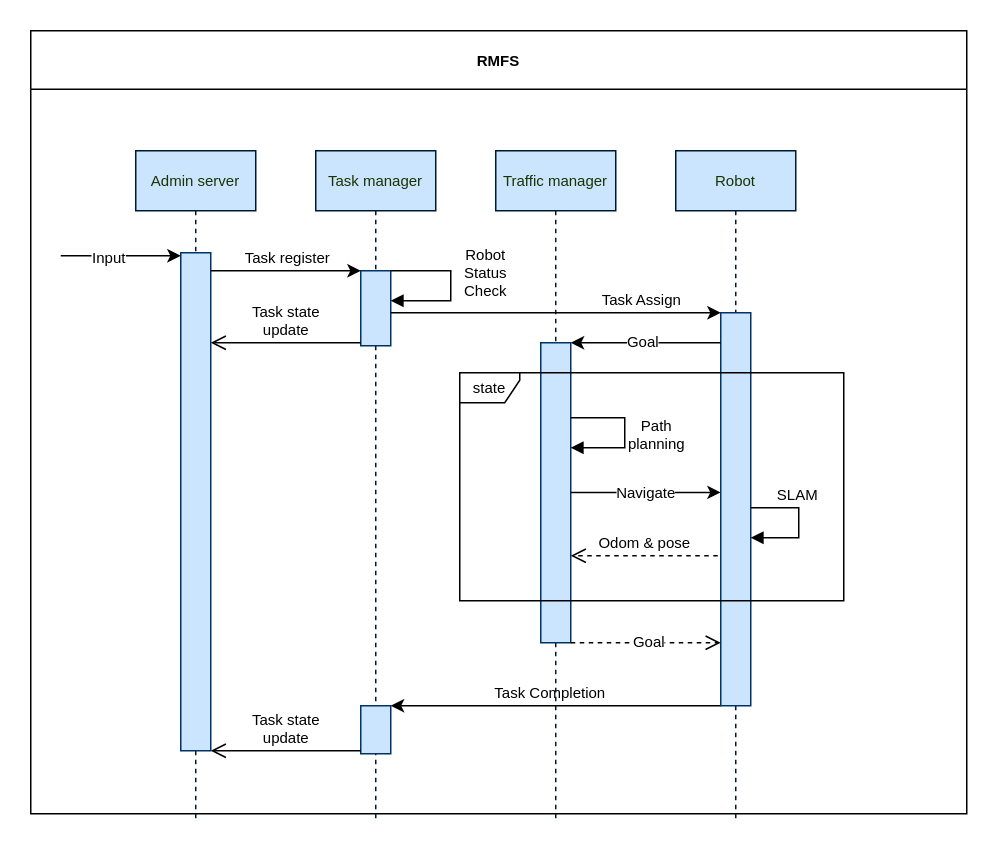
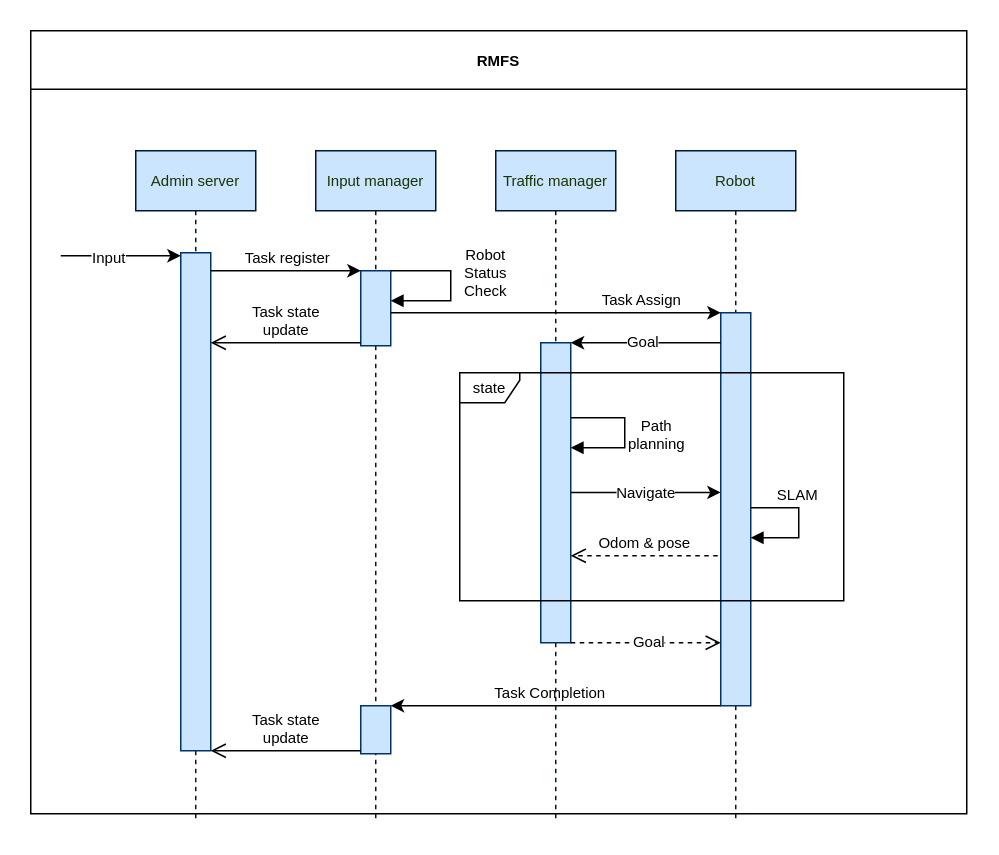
  <mxCell id="0" />
  <mxCell id="1" parent="0" />
  <mxCell id="2" value="RMFS" style="swimlane;whiteSpace=wrap;html=1;startSize=39;fontSize=10;" vertex="1" parent="1"><mxGeometry x="20" width="624" height="522" as="geometry" y="20" /></mxCell>
  <mxCell id="3" value="&lt;font color=&quot;#1a3300&quot; style=&quot;font-size: 10px;&quot;&gt;Admin server&lt;/font&gt;" style="shape=umlLifeline;perimeter=lifelinePerimeter;whiteSpace=wrap;html=1;container=0;dropTarget=0;collapsible=0;recursiveResize=0;outlineConnect=0;portConstraint=eastwest;newEdgeStyle={&quot;curved&quot;:0,&quot;rounded&quot;:0};fillColor=#CCE5FF;strokeColor=#001933;fontSize=10;" vertex="1" parent="2"><mxGeometry x="70" y="80" width="80" height="448" as="geometry" /></mxCell>
  <mxCell id="4" value="" style="html=1;points=[[0,0,0,0,5],[0,1,0,0,-5],[1,0,0,0,5],[1,1,0,0,-5]];perimeter=orthogonalPerimeter;outlineConnect=0;targetShapes=umlLifeline;portConstraint=eastwest;newEdgeStyle={&quot;curved&quot;:0,&quot;rounded&quot;:0};fillColor=#CCE5FF;strokeColor=#003366;fontSize=10;" vertex="1" parent="3"><mxGeometry x="30" y="68" width="20" height="332" as="geometry" /></mxCell>
- <mxCell id="5" value="&lt;font color=&quot;#1a3300&quot; style=&quot;font-size: 10px;&quot;&gt;Task manager&lt;/font&gt;" style="shape=umlLifeline;perimeter=lifelinePerimeter;whiteSpace=wrap;html=1;container=0;dropTarget=0;collapsible=0;recursiveResize=0;outlineConnect=0;portConstraint=eastwest;newEdgeStyle={&quot;curved&quot;:0,&quot;rounded&quot;:0};fillColor=#CCE5FF;strokeColor=#001933;fontSize=10;" vertex="1" parent="2"><mxGeometry x="190" y="80" width="80" height="448" as="geometry" /></mxCell>
+ <mxCell id="5" value="&lt;font color=&quot;#1a3300&quot; style=&quot;font-size: 10px;&quot;&gt;Input manager&lt;/font&gt;" style="shape=umlLifeline;perimeter=lifelinePerimeter;whiteSpace=wrap;html=1;container=0;dropTarget=0;collapsible=0;recursiveResize=0;outlineConnect=0;portConstraint=eastwest;newEdgeStyle={&quot;curved&quot;:0,&quot;rounded&quot;:0};fillColor=#CCE5FF;strokeColor=#001933;fontSize=10;" vertex="1" parent="2"><mxGeometry x="190" y="80" width="80" height="448" as="geometry" /></mxCell>
  <mxCell id="6" value="" style="html=1;points=[[0,0,0,0,5],[0,1,0,0,-5],[1,0,0,0,5],[1,1,0,0,-5]];perimeter=orthogonalPerimeter;outlineConnect=0;targetShapes=umlLifeline;portConstraint=eastwest;newEdgeStyle={&quot;curved&quot;:0,&quot;rounded&quot;:0};fillColor=#CCE5FF;strokeColor=#003366;fontSize=10;" vertex="1" parent="5"><mxGeometry x="30" y="80" width="20" height="50" as="geometry" /></mxCell>
  <mxCell id="7" value="" style="html=1;points=[[0,0,0,0,5],[0,1,0,0,-5],[1,0,0,0,5],[1,1,0,0,-5]];perimeter=orthogonalPerimeter;outlineConnect=0;targetShapes=umlLifeline;portConstraint=eastwest;newEdgeStyle={&quot;curved&quot;:0,&quot;rounded&quot;:0};fillColor=#CCE5FF;strokeColor=#003366;fontSize=10;" vertex="1" parent="5"><mxGeometry x="30" y="370" width="20" height="32" as="geometry" /></mxCell>
  <mxCell id="8" value="" style="endArrow=classic;html=1;rounded=0;fontSize=10;" edge="1" parent="5"><mxGeometry width="50" height="50" relative="1" as="geometry"><mxPoint x="270" y="370" as="sourcePoint" /><mxPoint x="50" y="370" as="targetPoint" /></mxGeometry></mxCell>
  <mxCell id="9" value="Task Completion" style="edgeLabel;html=1;align=center;verticalAlign=middle;resizable=0;points=[];fontSize=10;" connectable="0" vertex="1" parent="8"><mxGeometry x="0.03" relative="1" as="geometry"><mxPoint x="-2" y="-10" as="offset" /></mxGeometry></mxCell>
  <mxCell id="10" value="Task state&lt;div style=&quot;font-size: 10px;&quot;&gt;update&lt;/div&gt;" style="html=1;verticalAlign=bottom;endArrow=open;endSize=8;curved=0;rounded=0;labelBackgroundColor=none;fontSize=10;" edge="1" parent="5"><mxGeometry relative="1" as="geometry"><mxPoint x="30" y="400" as="sourcePoint" /><mxPoint x="-70" y="400" as="targetPoint" /><mxPoint as="offset" /></mxGeometry></mxCell>
  <mxCell id="11" value="&lt;font color=&quot;#1a3300&quot; style=&quot;font-size: 10px;&quot;&gt;Traffic manager&lt;/font&gt;" style="shape=umlLifeline;perimeter=lifelinePerimeter;whiteSpace=wrap;html=1;container=0;dropTarget=0;collapsible=0;recursiveResize=0;outlineConnect=0;portConstraint=eastwest;newEdgeStyle={&quot;curved&quot;:0,&quot;rounded&quot;:0};fillColor=#CCE5FF;strokeColor=#001933;fontSize=10;" vertex="1" parent="2"><mxGeometry x="310" y="80" width="80" height="448" as="geometry" /></mxCell>
  <mxCell id="12" value="" style="html=1;points=[[0,0,0,0,5],[0,1,0,0,-5],[1,0,0,0,5],[1,1,0,0,-5]];perimeter=orthogonalPerimeter;outlineConnect=0;targetShapes=umlLifeline;portConstraint=eastwest;newEdgeStyle={&quot;curved&quot;:0,&quot;rounded&quot;:0};fillColor=#CCE5FF;strokeColor=#003366;fontSize=10;" vertex="1" parent="11"><mxGeometry x="30" y="128" width="20" height="200" as="geometry" /></mxCell>
  <mxCell id="13" value="" style="endArrow=classic;html=1;rounded=0;fontSize=10;" edge="1" parent="2" target="4"><mxGeometry width="50" height="50" relative="1" as="geometry"><mxPoint x="20" y="150" as="sourcePoint" /><mxPoint x="116" y="150" as="targetPoint" /><Array as="points"><mxPoint x="20" y="150" /></Array></mxGeometry></mxCell>
  <mxCell id="14" value="Input" style="edgeLabel;html=1;align=center;verticalAlign=middle;resizable=0;points=[];fontSize=10;" connectable="0" vertex="1" parent="13"><mxGeometry x="0.548" y="2" relative="1" as="geometry"><mxPoint x="-31" y="2" as="offset" /></mxGeometry></mxCell>
  <mxCell id="15" value="" style="endArrow=classic;html=1;rounded=0;exitX=0.96;exitY=0.075;exitDx=0;exitDy=0;exitPerimeter=0;fontSize=10;" edge="1" parent="2"><mxGeometry width="50" height="50" relative="1" as="geometry"><mxPoint x="120" y="160" as="sourcePoint" /><mxPoint x="220" y="160" as="targetPoint" /></mxGeometry></mxCell>
  <mxCell id="16" value="Task register" style="edgeLabel;html=1;align=center;verticalAlign=middle;resizable=0;points=[];fontSize=10;" connectable="0" vertex="1" parent="15"><mxGeometry x="0.03" relative="1" as="geometry"><mxPoint x="-2" y="-10" as="offset" /></mxGeometry></mxCell>
  <mxCell id="17" value="" style="html=1;align=left;spacingLeft=2;endArrow=block;rounded=0;edgeStyle=orthogonalEdgeStyle;curved=0;rounded=0;strokeColor=#000000;fillColor=#dae8fc;fontSize=10;" edge="1" parent="2"><mxGeometry relative="1" as="geometry"><mxPoint x="240" y="160" as="sourcePoint" /><Array as="points"><mxPoint x="280" y="160" /><mxPoint x="280" y="180" /></Array><mxPoint x="240" y="180.0" as="targetPoint" /></mxGeometry></mxCell>
  <mxCell id="18" value="Robot&lt;div style=&quot;font-size: 10px;&quot;&gt;Status&lt;div style=&quot;font-size: 10px;&quot;&gt;Check&lt;/div&gt;&lt;/div&gt;" style="edgeLabel;html=1;align=center;verticalAlign=middle;resizable=0;points=[];fontSize=10;" connectable="0" vertex="1" parent="17"><mxGeometry x="-0.487" relative="1" as="geometry"><mxPoint x="36" as="offset" /></mxGeometry></mxCell>
  <mxCell id="19" value="" style="endArrow=classic;html=1;rounded=0;fontSize=10;" edge="1" parent="2"><mxGeometry width="50" height="50" relative="1" as="geometry"><mxPoint x="240" y="188" as="sourcePoint" /><mxPoint x="460" y="188" as="targetPoint" /></mxGeometry></mxCell>
  <mxCell id="20" value="Task Assign" style="edgeLabel;html=1;align=center;verticalAlign=middle;resizable=0;points=[];fontSize=10;" connectable="0" vertex="1" parent="19"><mxGeometry x="0.389" y="-1" relative="1" as="geometry"><mxPoint x="13" y="-11" as="offset" /></mxGeometry></mxCell>
  <mxCell id="21" value="Task state&lt;div style=&quot;font-size: 10px;&quot;&gt;update&lt;/div&gt;" style="html=1;verticalAlign=bottom;endArrow=open;endSize=8;curved=0;rounded=0;labelBackgroundColor=none;fontSize=10;" edge="1" parent="2"><mxGeometry relative="1" as="geometry"><mxPoint x="220" y="208" as="sourcePoint" /><mxPoint x="120" y="208" as="targetPoint" /><mxPoint as="offset" /></mxGeometry></mxCell>
  <mxCell id="22" value="" style="endArrow=classic;html=1;rounded=0;fontSize=10;" edge="1" parent="2"><mxGeometry width="50" height="50" relative="1" as="geometry"><mxPoint x="360" y="307.76" as="sourcePoint" /><mxPoint x="460" y="307.76" as="targetPoint" /></mxGeometry></mxCell>
  <mxCell id="23" value="Navigate" style="edgeLabel;html=1;align=center;verticalAlign=middle;resizable=0;points=[];fontSize=10;" connectable="0" vertex="1" parent="22"><mxGeometry x="0.389" y="-1" relative="1" as="geometry"><mxPoint x="-20" y="-1" as="offset" /></mxGeometry></mxCell>
  <mxCell id="24" value="Odom &amp;amp; pose" style="html=1;verticalAlign=bottom;endArrow=open;dashed=1;endSize=8;curved=0;rounded=0;fontSize=10;" edge="1" parent="2"><mxGeometry relative="1" as="geometry"><mxPoint x="458" y="350" as="sourcePoint" /><mxPoint x="360" y="350" as="targetPoint" /><mxPoint as="offset" /></mxGeometry></mxCell>
  <mxCell id="25" value="&lt;font color=&quot;#1a3300&quot; style=&quot;font-size: 10px;&quot;&gt;Robot&lt;/font&gt;" style="shape=umlLifeline;perimeter=lifelinePerimeter;whiteSpace=wrap;html=1;container=0;dropTarget=0;collapsible=0;recursiveResize=0;outlineConnect=0;portConstraint=eastwest;newEdgeStyle={&quot;curved&quot;:0,&quot;rounded&quot;:0};fillColor=#CCE5FF;strokeColor=#001933;fontSize=10;" vertex="1" parent="2"><mxGeometry x="430" y="80" width="80" height="448" as="geometry" /></mxCell>
  <mxCell id="26" value="" style="html=1;points=[[0,0,0,0,5],[0,1,0,0,-5],[1,0,0,0,5],[1,1,0,0,-5]];perimeter=orthogonalPerimeter;outlineConnect=0;targetShapes=umlLifeline;portConstraint=eastwest;newEdgeStyle={&quot;curved&quot;:0,&quot;rounded&quot;:0};fillColor=#CCE5FF;strokeColor=#003366;fontSize=10;" vertex="1" parent="25"><mxGeometry x="30" y="108" width="20" height="262" as="geometry" /></mxCell>
  <mxCell id="27" value="" style="html=1;align=left;spacingLeft=2;endArrow=block;rounded=0;edgeStyle=orthogonalEdgeStyle;curved=0;rounded=0;strokeColor=#000000;fillColor=#dae8fc;fontSize=10;" edge="1" parent="2"><mxGeometry relative="1" as="geometry"><mxPoint x="360" y="258" as="sourcePoint" /><Array as="points"><mxPoint x="396" y="258" /><mxPoint x="396" y="278" /></Array><mxPoint x="360" y="278" as="targetPoint" /></mxGeometry></mxCell>
  <mxCell id="28" value="Path&lt;div&gt;planning&lt;/div&gt;" style="edgeLabel;html=1;align=center;verticalAlign=middle;resizable=0;points=[];fontSize=10;" connectable="0" vertex="1" parent="27"><mxGeometry x="-0.487" relative="1" as="geometry"><mxPoint x="32" y="10" as="offset" /></mxGeometry></mxCell>
  <mxCell id="29" value="" style="endArrow=classic;html=1;rounded=0;fontSize=10;" edge="1" parent="2"><mxGeometry width="50" height="50" relative="1" as="geometry"><mxPoint x="460" y="208" as="sourcePoint" /><mxPoint x="360" y="208" as="targetPoint" /></mxGeometry></mxCell>
  <mxCell id="30" value="Goal" style="edgeLabel;html=1;align=center;verticalAlign=middle;resizable=0;points=[];fontSize=10;" connectable="0" vertex="1" parent="29"><mxGeometry x="0.45" y="1" relative="1" as="geometry"><mxPoint x="20" y="-3" as="offset" /></mxGeometry></mxCell>
  <mxCell id="31" value="&lt;font style=&quot;font-size: 10px;&quot;&gt;state&lt;/font&gt;" style="shape=umlFrame;whiteSpace=wrap;html=1;pointerEvents=0;width=40;height=20;" vertex="1" parent="2"><mxGeometry x="286" y="228" width="256" height="152" as="geometry" /></mxCell>
  <mxCell id="32" value="Goal" style="html=1;verticalAlign=bottom;endArrow=open;dashed=1;endSize=8;curved=0;rounded=0;fontSize=10;" edge="1" parent="2"><mxGeometry x="0.04" y="-8" relative="1" as="geometry"><mxPoint x="360" y="408" as="sourcePoint" /><mxPoint x="460" y="408" as="targetPoint" /><mxPoint as="offset" /></mxGeometry></mxCell>
  <mxCell id="33" value="" style="html=1;align=left;spacingLeft=2;endArrow=block;rounded=0;edgeStyle=orthogonalEdgeStyle;curved=0;rounded=0;strokeColor=#000000;fillColor=#dae8fc;fontSize=10;" edge="1" parent="2"><mxGeometry relative="1" as="geometry"><mxPoint x="480" y="318" as="sourcePoint" /><Array as="points"><mxPoint x="512" y="318" /><mxPoint x="512" y="338" /></Array><mxPoint x="480" y="338" as="targetPoint" /></mxGeometry></mxCell>
  <mxCell id="34" value="SLAM" style="edgeLabel;html=1;align=center;verticalAlign=middle;resizable=0;points=[];fontSize=10;" connectable="0" vertex="1" parent="33"><mxGeometry x="-0.487" relative="1" as="geometry"><mxPoint x="8" y="-10" as="offset" /></mxGeometry></mxCell>
